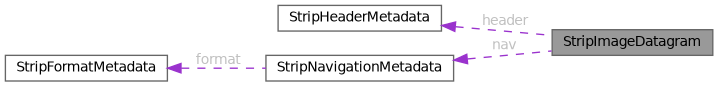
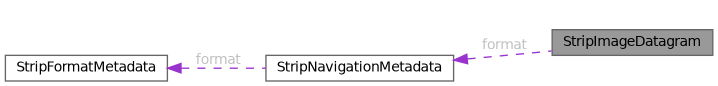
  digraph {
    rankdir=LR
    node [color=gray40 fillcolor=white fontname=Helvetica fontsize=10 shape=box style=filled]
    edge [color=darkorchid3 dir=back fontcolor=grey fontname=Helvetica fontsize=10 labelfontname=Helvetica labelfontsize=10 style=dashed]
    n1 [fillcolor=grey60 fontcolor=black height=0.2 label=StripImageDatagram width=0.4]
-   n2 [height=0.2 label=StripHeaderMetadata width=0.4]
    n3 [height=0.2 label=StripNavigationMetadata width=0.4]
    n4 [height=0.2 label=StripFormatMetadata width=0.4]
-   n2 -> n1 [label=" header"]
-   n3 -> n1 [label=" nav"]
+   n3 -> n1 [label=" format"]
    n4 -> n3 [label=" format"]
  }
